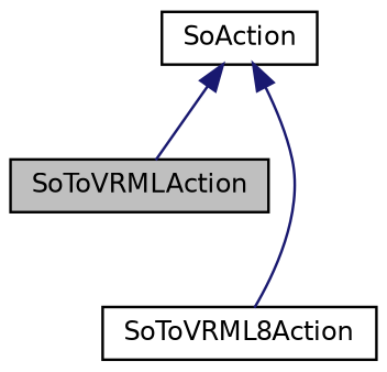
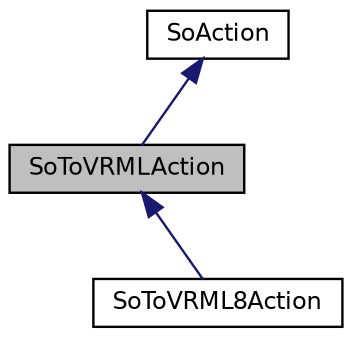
  digraph {
    node [color=black fillcolor=white fontname=Helvetica fontsize=10 shape=record style=filled]
    edge [color=midnightblue dir=back fontname=Helvetica fontsize=10 labelfontname=Helvetica labelfontsize=10 style=solid]
    n1 [fillcolor=grey75 fontcolor=black height=0.2 label=SoToVRMLAction width=0.4]
    n2 [height=0.2 label=SoToVRML8Action width=0.4]
    n3 [height=0.2 label=SoAction width=0.4]
-   n3 -> n2
+   n1 -> n2
    n3 -> n1
  }
